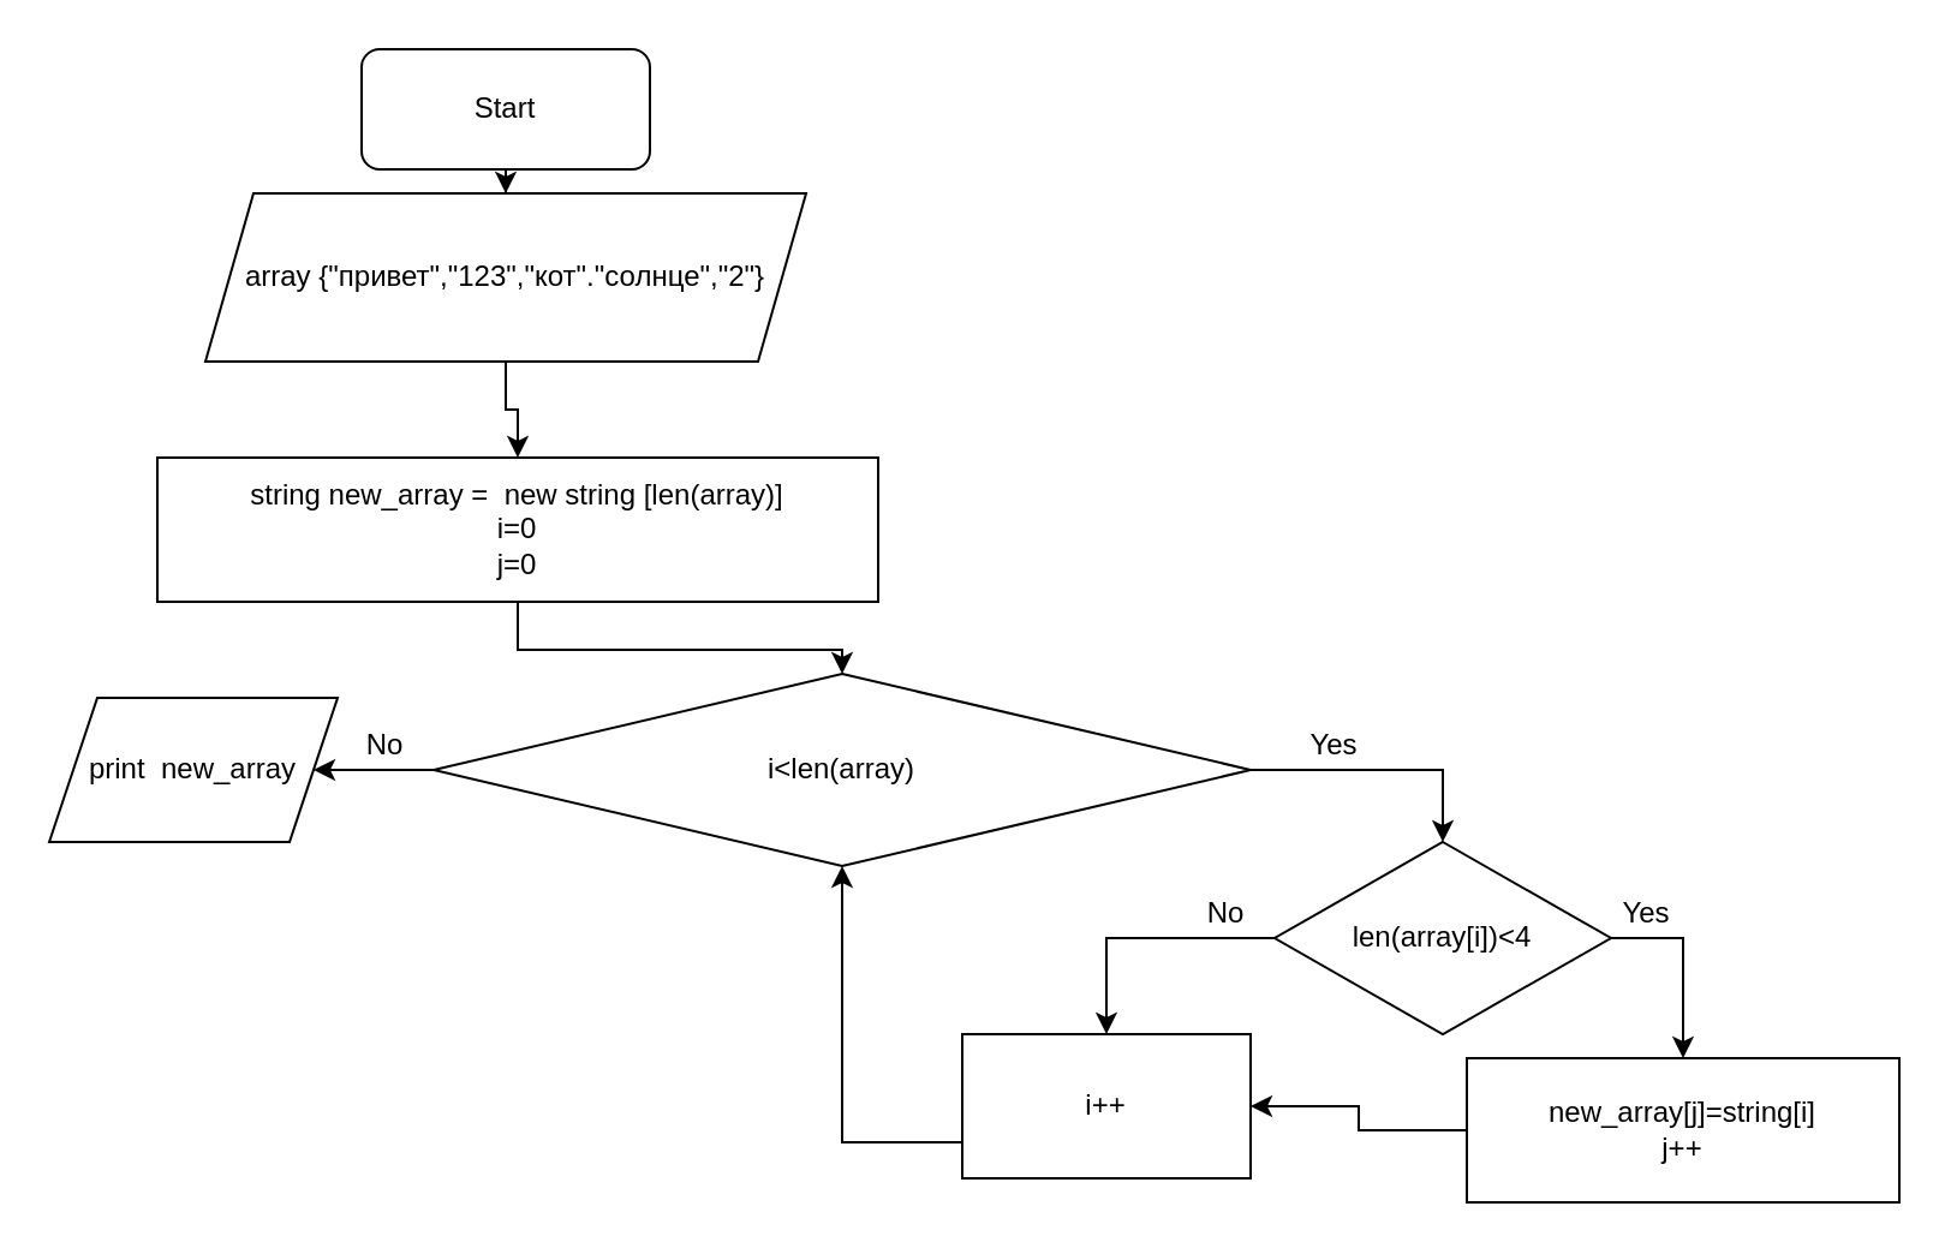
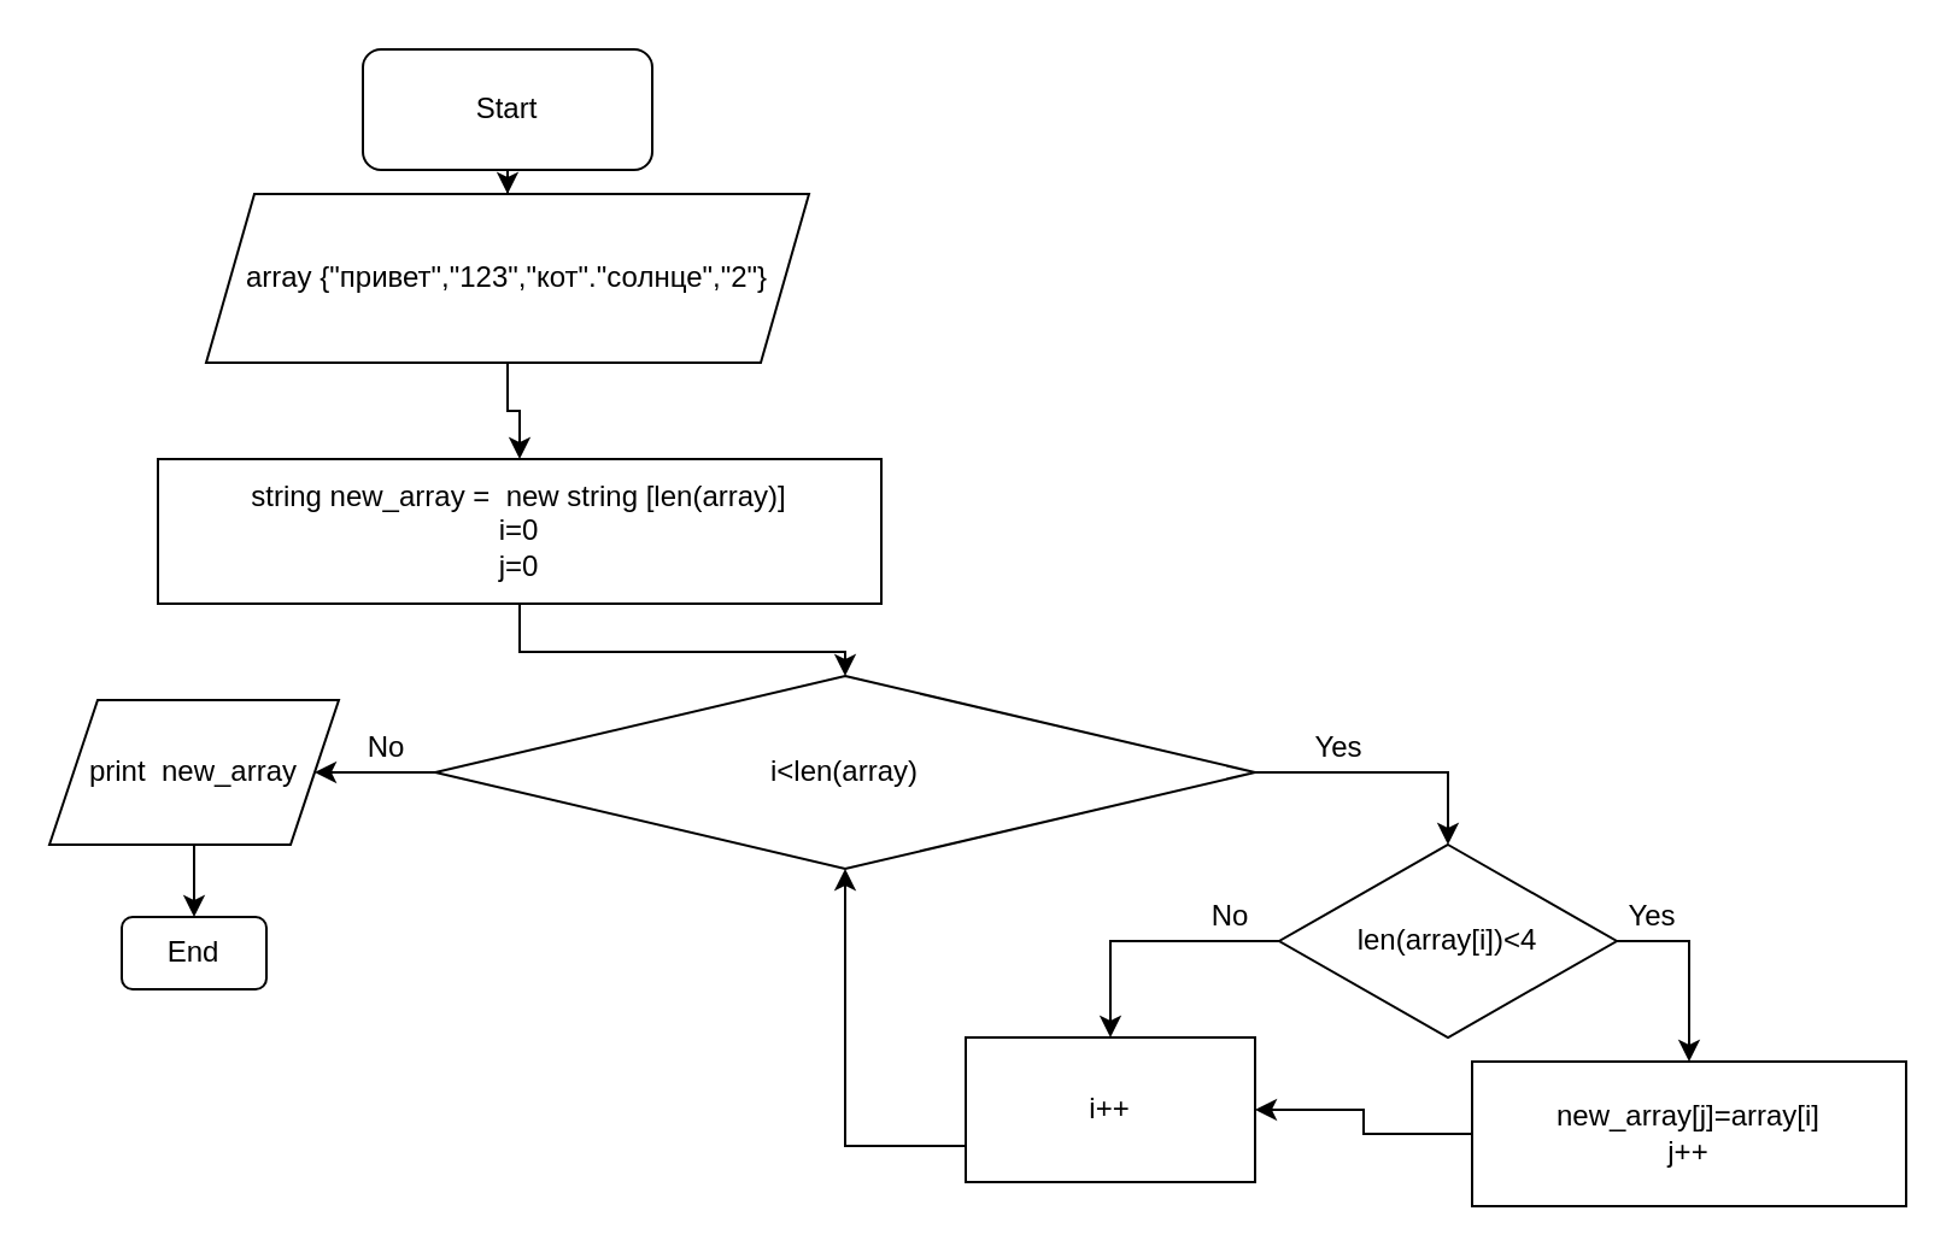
  <mxCell id="0" />
  <mxCell id="1" parent="0" />
  <mxCell id="2" value="" style="edgeStyle=orthogonalEdgeStyle;rounded=0;jumpSize=1;orthogonalLoop=1;jettySize=auto;html=1;" edge="1" parent="1" source="3" target="5"><mxGeometry relative="1" as="geometry" /></mxCell>
  <mxCell id="3" value="Start" style="rounded=1;whiteSpace=wrap;html=1;fontSize=12;glass=0;strokeWidth=1;shadow=0;" vertex="1" parent="1"><mxGeometry x="150" y="20" width="120" height="50" as="geometry" /></mxCell>
  <mxCell id="4" value="" style="edgeStyle=orthogonalEdgeStyle;rounded=0;jumpSize=1;orthogonalLoop=1;jettySize=auto;html=1;" edge="1" parent="1" source="5" target="7"><mxGeometry relative="1" as="geometry" /></mxCell>
  <mxCell id="5" value="&lt;span&gt;array {&quot;привет&quot;,&quot;123&quot;,&quot;кот&quot;.&quot;солнце&quot;,&quot;2&quot;}&lt;/span&gt;" style="shape=parallelogram;perimeter=parallelogramPerimeter;whiteSpace=wrap;html=1;fixedSize=1;" vertex="1" parent="1"><mxGeometry x="85" y="80" width="250" height="70" as="geometry" /></mxCell>
  <mxCell id="6" value="" style="edgeStyle=orthogonalEdgeStyle;rounded=0;jumpSize=1;orthogonalLoop=1;jettySize=auto;html=1;" edge="1" parent="1" source="7" target="10"><mxGeometry relative="1" as="geometry" /></mxCell>
  <mxCell id="7" value="string new_array =&amp;nbsp; new string [len(array)]&lt;br&gt;i=0&lt;br&gt;j=0" style="rounded=0;whiteSpace=wrap;html=1;" vertex="1" parent="1"><mxGeometry x="65" y="190" width="300" height="60" as="geometry" /></mxCell>
  <mxCell id="8" value="" style="edgeStyle=orthogonalEdgeStyle;rounded=0;jumpSize=1;orthogonalLoop=1;jettySize=auto;html=1;entryX=0.5;entryY=0;entryDx=0;entryDy=0;" edge="1" parent="1" source="10" target="13"><mxGeometry relative="1" as="geometry" /></mxCell>
  <mxCell id="9" value="" style="edgeStyle=orthogonalEdgeStyle;rounded=0;jumpSize=1;orthogonalLoop=1;jettySize=auto;html=1;" edge="1" parent="1" source="10" target="17"><mxGeometry relative="1" as="geometry" /></mxCell>
  <mxCell id="10" value="i&amp;lt;len(array)" style="rhombus;whiteSpace=wrap;html=1;" vertex="1" parent="1"><mxGeometry x="180" y="280" width="340" height="80" as="geometry" /></mxCell>
  <mxCell id="11" value="" style="edgeStyle=orthogonalEdgeStyle;rounded=0;jumpSize=1;orthogonalLoop=1;jettySize=auto;html=1;exitX=1;exitY=0.5;exitDx=0;exitDy=0;" edge="1" parent="1" source="13" target="15"><mxGeometry relative="1" as="geometry"><Array as="points"><mxPoint x="700" y="390" /></Array></mxGeometry></mxCell>
  <mxCell id="12" value="" style="edgeStyle=orthogonalEdgeStyle;rounded=0;jumpSize=1;orthogonalLoop=1;jettySize=auto;html=1;entryX=0.5;entryY=0;entryDx=0;entryDy=0;exitX=0;exitY=0.5;exitDx=0;exitDy=0;" edge="1" parent="1" source="13" target="22"><mxGeometry relative="1" as="geometry" /></mxCell>
  <mxCell id="13" value="len(array[i])&amp;lt;4" style="rhombus;whiteSpace=wrap;html=1;" vertex="1" parent="1"><mxGeometry x="530" y="350" width="140" height="80" as="geometry" /></mxCell>
  <mxCell id="14" value="" style="edgeStyle=orthogonalEdgeStyle;rounded=0;jumpSize=1;orthogonalLoop=1;jettySize=auto;html=1;" edge="1" parent="1" source="15" target="22"><mxGeometry relative="1" as="geometry" /></mxCell>
- <mxCell id="15" value="new_array[j]=string[i]&lt;br&gt;j++" style="whiteSpace=wrap;html=1;" vertex="1" parent="1"><mxGeometry x="610" y="440" width="180" height="60" as="geometry" /></mxCell>
+ <mxCell id="15" value="new_array[j]=array[i]&lt;br&gt;j++" style="whiteSpace=wrap;html=1;" vertex="1" parent="1"><mxGeometry x="610" y="440" width="180" height="60" as="geometry" /></mxCell>
+ <mxCell id="16" value="" style="edgeStyle=orthogonalEdgeStyle;rounded=0;jumpSize=1;orthogonalLoop=1;jettySize=auto;html=1;" edge="1" parent="1" source="17" target="18"><mxGeometry relative="1" as="geometry" /></mxCell>
  <mxCell id="17" value="print&amp;nbsp; new_array" style="shape=parallelogram;perimeter=parallelogramPerimeter;whiteSpace=wrap;html=1;fixedSize=1;" vertex="1" parent="1"><mxGeometry x="20" y="290" width="120" height="60" as="geometry" /></mxCell>
+ <mxCell id="18" value="End" style="rounded=1;whiteSpace=wrap;html=1;" vertex="1" parent="1"><mxGeometry x="50" y="380" width="60" height="30" as="geometry" /></mxCell>
  <mxCell id="19" value="Yes" style="text;html=1;strokeColor=none;fillColor=none;align=center;verticalAlign=middle;whiteSpace=wrap;rounded=0;" vertex="1" parent="1"><mxGeometry x="530" y="300" width="50" height="20" as="geometry" /></mxCell>
  <mxCell id="20" value="No" style="text;html=1;strokeColor=none;fillColor=none;align=center;verticalAlign=middle;whiteSpace=wrap;rounded=0;" vertex="1" parent="1"><mxGeometry x="130" y="300" width="60" height="20" as="geometry" /></mxCell>
  <mxCell id="21" value="" style="edgeStyle=orthogonalEdgeStyle;rounded=0;jumpSize=1;orthogonalLoop=1;jettySize=auto;html=1;exitX=0;exitY=0.75;exitDx=0;exitDy=0;" edge="1" parent="1" source="22" target="10"><mxGeometry relative="1" as="geometry"><mxPoint x="410" y="480" as="sourcePoint" /></mxGeometry></mxCell>
  <mxCell id="22" value="i++" style="whiteSpace=wrap;html=1;" vertex="1" parent="1"><mxGeometry x="400" y="430" width="120" height="60" as="geometry" /></mxCell>
  <mxCell id="23" value="Yes" style="text;html=1;strokeColor=none;fillColor=none;align=center;verticalAlign=middle;whiteSpace=wrap;rounded=0;" vertex="1" parent="1"><mxGeometry x="660" y="370" width="50" height="20" as="geometry" /></mxCell>
  <mxCell id="24" value="No" style="text;html=1;strokeColor=none;fillColor=none;align=center;verticalAlign=middle;whiteSpace=wrap;rounded=0;" vertex="1" parent="1"><mxGeometry x="480" y="370" width="60" height="20" as="geometry" /></mxCell>
